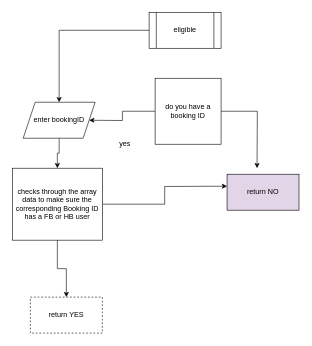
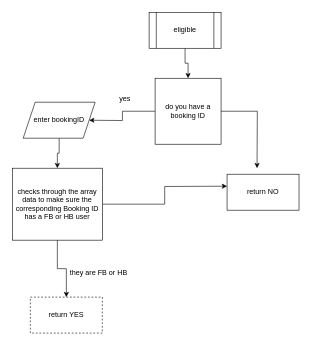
  <mxCell id="0" />
  <mxCell id="1" parent="0" />
- <mxCell id="2" value="" style="edgeStyle=orthogonalEdgeStyle;rounded=0;orthogonalLoop=1;jettySize=auto;html=1;" edge="1" parent="1" source="3" target="12"><mxGeometry relative="1" as="geometry" /></mxCell>
+ <mxCell id="2" value="" style="edgeStyle=orthogonalEdgeStyle;rounded=0;orthogonalLoop=1;jettySize=auto;html=1;" edge="1" parent="1" source="3" target="6"><mxGeometry relative="1" as="geometry" /></mxCell>
  <mxCell id="3" value="eligible" style="shape=process;whiteSpace=wrap;html=1;backgroundOutline=1;" vertex="1" parent="1"><mxGeometry x="248" y="20" width="120" height="60" as="geometry" /></mxCell>
  <mxCell id="4" style="edgeStyle=orthogonalEdgeStyle;rounded=0;orthogonalLoop=1;jettySize=auto;html=1;entryX=1;entryY=0.5;entryDx=0;entryDy=0;" edge="1" parent="1" source="6"><mxGeometry relative="1" as="geometry"><mxPoint x="148" y="200" as="targetPoint" /></mxGeometry></mxCell>
  <mxCell id="5" style="edgeStyle=orthogonalEdgeStyle;rounded=0;orthogonalLoop=1;jettySize=auto;html=1;entryX=0.5;entryY=0;entryDx=0;entryDy=0;" edge="1" parent="1" source="6"><mxGeometry relative="1" as="geometry"><mxPoint x="428" y="280" as="targetPoint" /></mxGeometry></mxCell>
  <mxCell id="6" value="do you have a booking ID" style="whiteSpace=wrap;html=1;rounded=0;" vertex="1" parent="1"><mxGeometry x="258" y="130" width="110" height="110" as="geometry" /></mxCell>
- <mxCell id="7" value="yes" style="text;html=1;align=center;verticalAlign=middle;whiteSpace=wrap;rounded=0;" vertex="1" parent="1"><mxGeometry x="178" y="225" width="60" height="30" as="geometry" /></mxCell>
+ <mxCell id="7" value="yes" style="text;html=1;align=center;verticalAlign=middle;whiteSpace=wrap;rounded=0;" vertex="1" parent="1"><mxGeometry x="178" y="150" width="60" height="30" as="geometry" /></mxCell>
  <mxCell id="8" style="edgeStyle=orthogonalEdgeStyle;rounded=0;orthogonalLoop=1;jettySize=auto;html=1;" edge="1" parent="1" source="10"><mxGeometry relative="1" as="geometry"><mxPoint x="378" y="310" as="targetPoint" /></mxGeometry></mxCell>
  <mxCell id="9" value="" style="edgeStyle=orthogonalEdgeStyle;rounded=0;orthogonalLoop=1;jettySize=auto;html=1;" edge="1" parent="1" source="10" target="15"><mxGeometry relative="1" as="geometry" /></mxCell>
  <mxCell id="10" value="checks through the array data to make sure the corresponding Booking ID&lt;div&gt;has a FB or HB user&lt;/div&gt;" style="rounded=0;whiteSpace=wrap;html=1;" vertex="1" parent="1"><mxGeometry x="20" y="280" width="150" height="120" as="geometry" /></mxCell>
  <mxCell id="11" value="" style="edgeStyle=orthogonalEdgeStyle;rounded=0;orthogonalLoop=1;jettySize=auto;html=1;" edge="1" parent="1" source="12" target="10"><mxGeometry relative="1" as="geometry" /></mxCell>
  <mxCell id="12" value="enter bookingID" style="shape=parallelogram;perimeter=parallelogramPerimeter;whiteSpace=wrap;html=1;fixedSize=1;" vertex="1" parent="1"><mxGeometry x="38" y="170" width="120" height="60" as="geometry" /></mxCell>
- <mxCell id="14" value="return NO" style="rounded=0;whiteSpace=wrap;html=1;fillColor=#e1d5e7;" vertex="1" parent="1"><mxGeometry x="378" y="290" width="120" height="60" as="geometry" /></mxCell>
+ <mxCell id="13" value="they are FB or HB" style="text;html=1;align=center;verticalAlign=middle;whiteSpace=wrap;rounded=0;" vertex="1" parent="1"><mxGeometry x="110" y="440" width="108" height="30" as="geometry" /></mxCell>
+ <mxCell id="14" value="return NO" style="rounded=0;whiteSpace=wrap;html=1;" vertex="1" parent="1"><mxGeometry x="378" y="290" width="120" height="60" as="geometry" /></mxCell>
  <mxCell id="15" value="return YES" style="rounded=0;whiteSpace=wrap;html=1;dashed=1;" vertex="1" parent="1"><mxGeometry x="50" y="495" width="120" height="60" as="geometry" /></mxCell>
